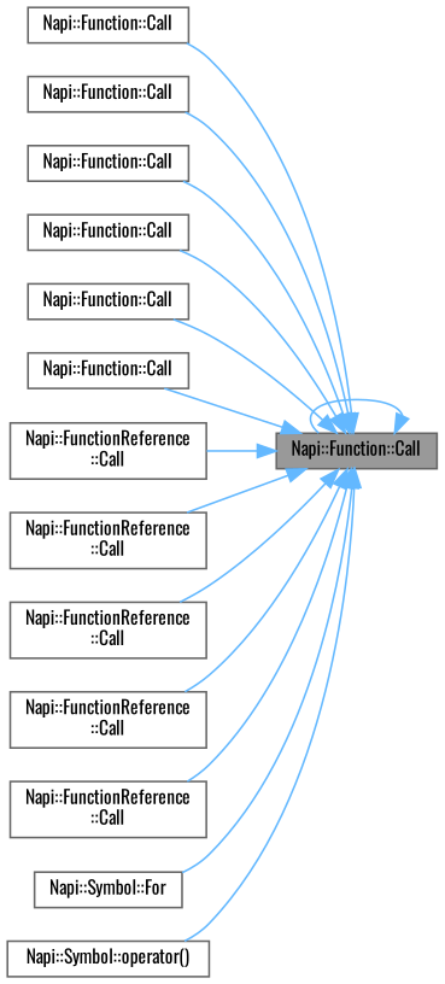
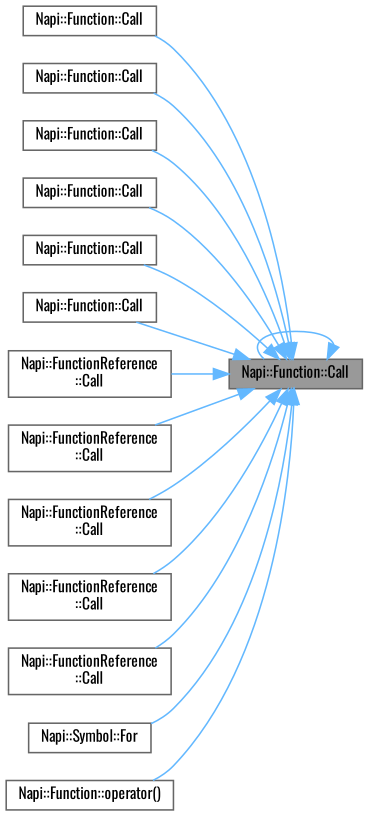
  digraph {
    rankdir=RL
    fontname=Oswald
    node [color=grey40 fillcolor=white fontname=Oswald fontsize=10 shape=box style=filled]
    edge [color=steelblue1 dir=back fontname=Oswald fontsize=10 labelfontname=Helvetica labelfontsize=10 style=solid]
    n1 [color=gray40 fillcolor=grey60 fontcolor=black height=0.2 label="Napi::Function::Call" width=0.4]
    n2 [height=0.2 label="Napi::Function::Call" width=0.4]
    n3 [height=0.2 label="Napi::Function::Call" width=0.4]
    n4 [height=0.2 label="Napi::Function::Call" width=0.4]
    n5 [height=0.2 label="Napi::Function::Call" width=0.4]
    n6 [height=0.2 label="Napi::Function::Call" width=0.4]
    n7 [height=0.2 label="Napi::Function::Call" width=0.4]
    n8 [height=0.2 label="Napi::FunctionReference\l::Call" width=0.4]
    n9 [height=0.2 label="Napi::FunctionReference\l::Call" width=0.4]
    n10 [height=0.2 label="Napi::FunctionReference\l::Call" width=0.4]
    n11 [height=0.2 label="Napi::FunctionReference\l::Call" width=0.4]
    n12 [height=0.2 label="Napi::FunctionReference\l::Call" width=0.4]
    n13 [height=0.2 label="Napi::Symbol::For" width=0.4]
-   n14 [height=0.2 label="Napi::Symbol::operator()" width=0.4]
+   n14 [height=0.2 label="Napi::Function::operator()" width=0.4]
    n1 -> n1
    n1 -> n2
    n1 -> n3
    n1 -> n4
    n1 -> n5
    n1 -> n6
    n1 -> n7
    n1 -> n8
    n1 -> n9
    n1 -> n10
    n1 -> n11
    n1 -> n12
    n1 -> n13
    n1 -> n14
  }
